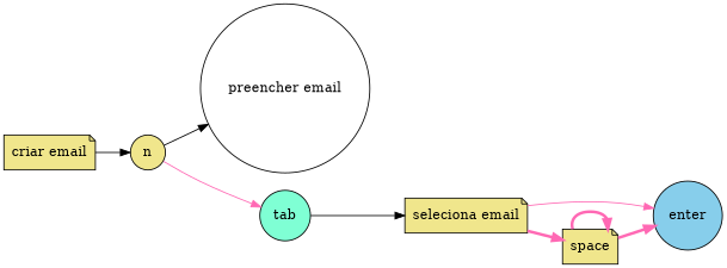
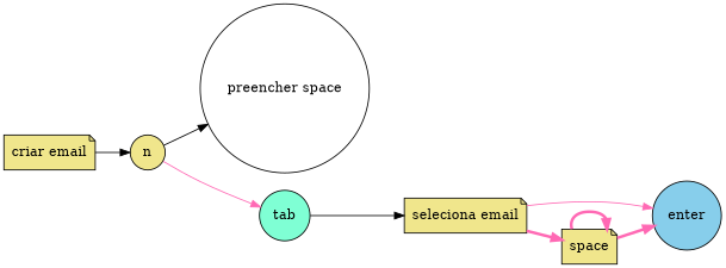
  digraph {
    rankdir=LR
    node [fillcolor=khaki shape=circle style=filled]
    edge [color=hotpink]
    "criar email" [shape=note]
    n
-   "preencher email" [fillcolor=white]
+   "preencher email" [fillcolor=white label="preencher space"]
    tab [fillcolor=aquamarine]
    "seleciona email" [shape=note]
    enter [fillcolor=skyblue]
    space [shape=note]
    "criar email" -> n [color=""]
    n -> "preencher email" [color=""]
    n -> tab
    tab -> "seleciona email" [color=""]
    "seleciona email" -> enter
    "seleciona email" -> space [penwidth=3.0]
    space -> enter [penwidth=3.0]
    space -> space [penwidth=3.0]
  }
